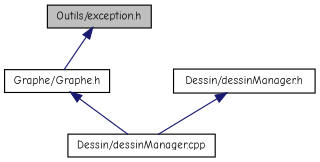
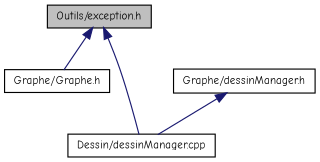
  digraph {
    fontname="Comic Neue"
    node [color=black fillcolor=white fontname="Comic Neue" fontsize=10 shape=record style=filled]
    edge [color=midnightblue dir=back fontname="Comic Neue" fontsize=10 labelfontname=Helvetica labelfontsize=10 style=solid]
    n1 [fillcolor=grey75 fontcolor=black height=0.2 label="Outils/exception.h" width=0.4]
    n2 [height=0.2 label="Graphe/Graphe.h" width=0.4]
    n3 [height=0.2 label="Dessin/dessinManager.cpp" width=0.4]
-   n4 [height=0.2 label="Dessin/dessinManager.h" width=0.4]
+   n4 [height=0.2 label="Graphe/dessinManager.h" width=0.4]
    n1 -> n2
-   n2 -> n3
+   n1 -> n3
    n4 -> n3
  }
